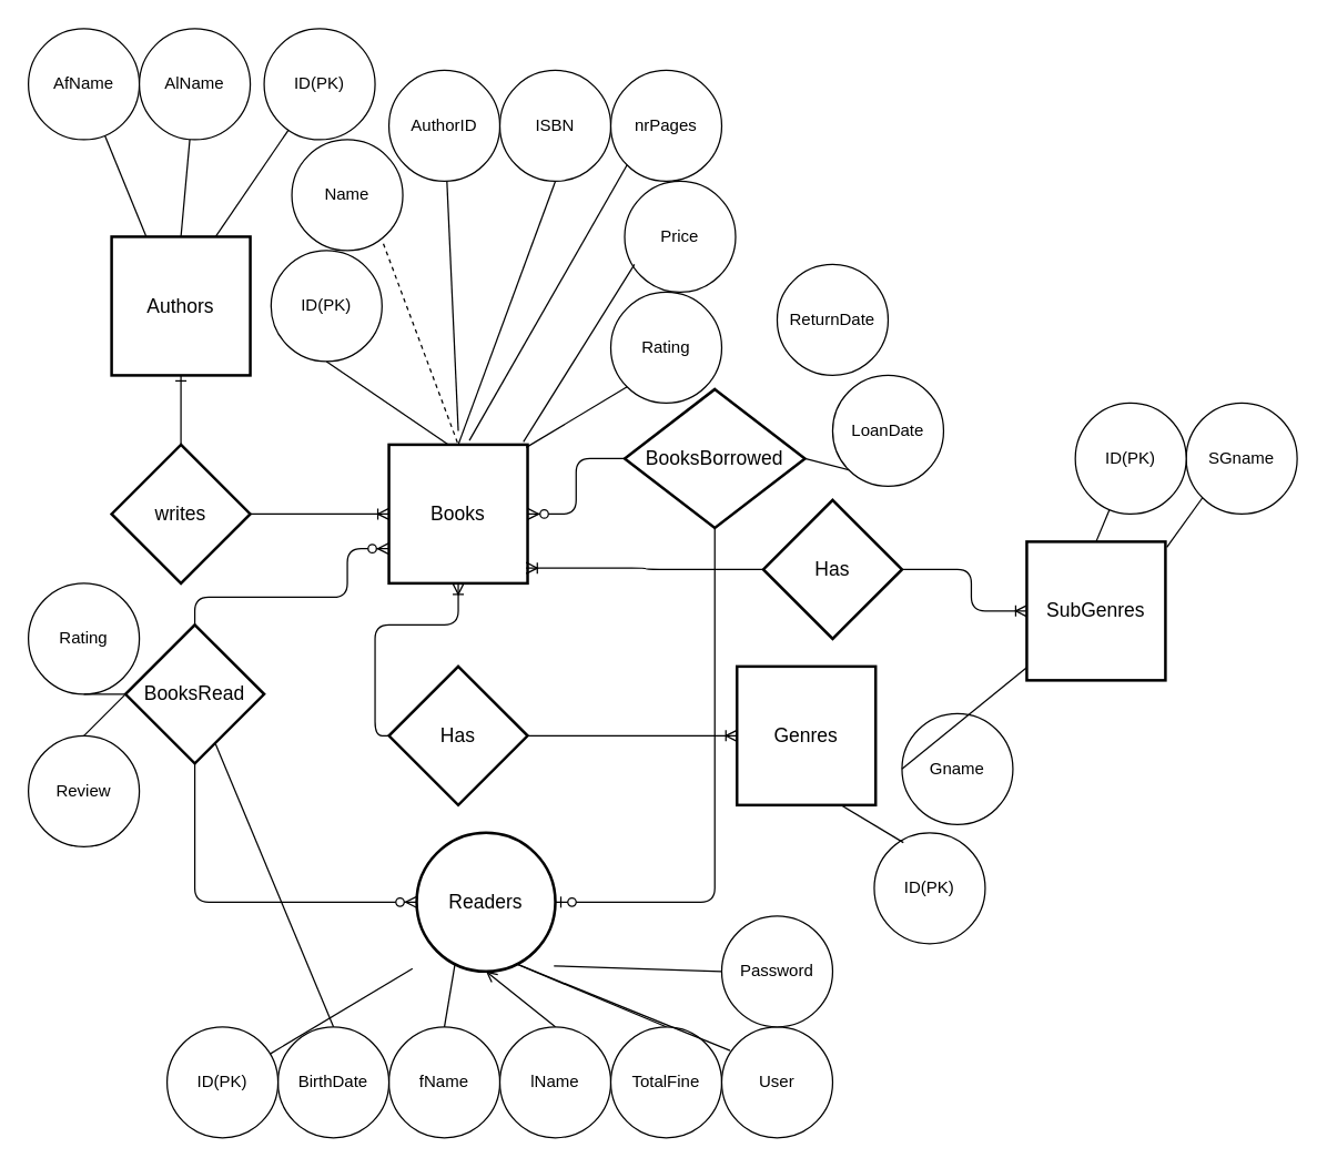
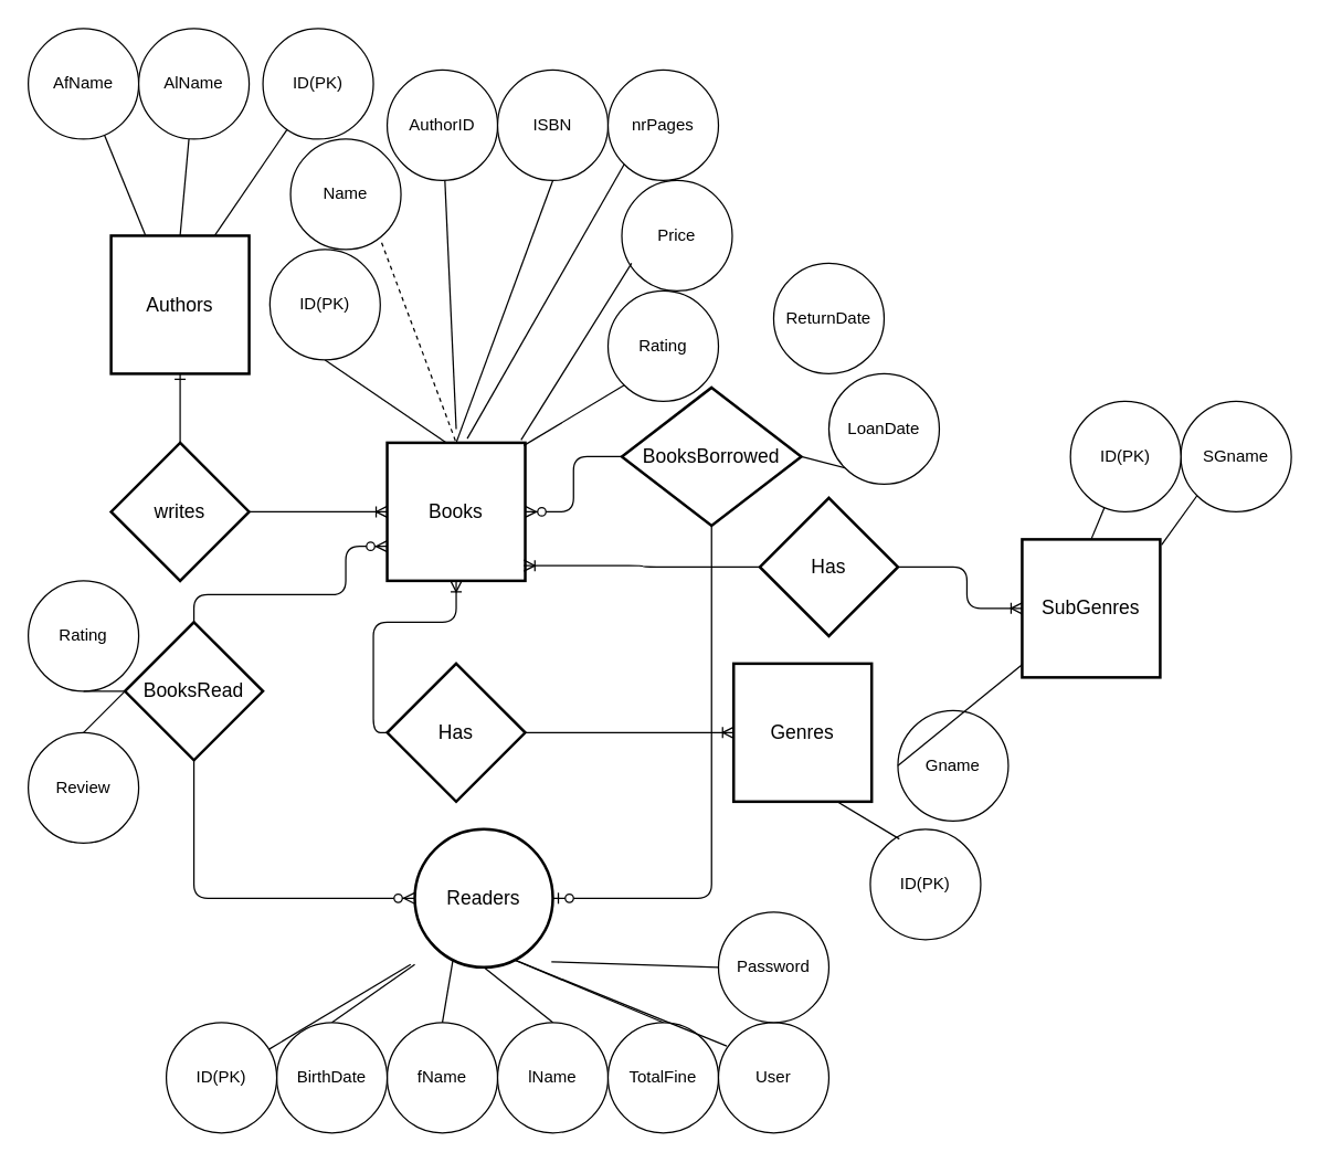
  <mxCell id="0" />
  <mxCell id="1" parent="0" />
  <mxCell id="2" value="SubGenres" style="strokeWidth=2;whiteSpace=wrap;html=1;align=center;fontSize=14;" parent="1" vertex="1"><mxGeometry x="740" y="390" width="100" height="100" as="geometry" /></mxCell>
  <mxCell id="3" value="Genres" style="strokeWidth=2;whiteSpace=wrap;html=1;align=center;fontSize=14;" parent="1" vertex="1"><mxGeometry x="531" y="480" width="100" height="100" as="geometry" /></mxCell>
  <mxCell id="4" value="Authors" style="strokeWidth=2;whiteSpace=wrap;html=1;align=center;fontSize=14;" parent="1" vertex="1"><mxGeometry x="80" y="170" width="100" height="100" as="geometry" /></mxCell>
  <mxCell id="5" value="Books" style="strokeWidth=2;whiteSpace=wrap;html=1;align=center;fontSize=14;" parent="1" vertex="1"><mxGeometry x="280" y="320" width="100" height="100" as="geometry" /></mxCell>
  <mxCell id="6" value="Readers" style="ellipse;strokeWidth=2;whiteSpace=wrap;html=1;align=center;fontSize=14;" parent="1" vertex="1"><mxGeometry x="300" y="600" width="100" height="100" as="geometry" /></mxCell>
  <mxCell id="7" value="AfName" style="ellipse;whiteSpace=wrap;html=1;aspect=fixed;" parent="1" vertex="1"><mxGeometry y="20" width="80" height="80" as="geometry" x="20" /></mxCell>
  <mxCell id="8" value="AlName" style="ellipse;whiteSpace=wrap;html=1;aspect=fixed;" parent="1" vertex="1"><mxGeometry x="100" y="20" width="80" height="80" as="geometry" /></mxCell>
  <mxCell id="9" value="" style="endArrow=none;html=1;entryX=0.25;entryY=0;entryDx=0;entryDy=0;" parent="1" source="7" target="4" edge="1"><mxGeometry width="50" height="50" relative="1" as="geometry"><mxPoint x="40" y="690" as="sourcePoint" /><mxPoint x="90" y="640" as="targetPoint" /></mxGeometry></mxCell>
  <mxCell id="10" value="" style="endArrow=none;html=1;entryX=0.5;entryY=0;entryDx=0;entryDy=0;" parent="1" source="8" target="4" edge="1"><mxGeometry width="50" height="50" relative="1" as="geometry"><mxPoint x="98.865" y="109.005" as="sourcePoint" /><mxPoint x="115" y="180" as="targetPoint" /></mxGeometry></mxCell>
  <mxCell id="11" value="writes" style="shape=rhombus;strokeWidth=2;fontSize=17;perimeter=rhombusPerimeter;whiteSpace=wrap;html=1;align=center;fontSize=14;" parent="1" vertex="1"><mxGeometry x="80" y="320" width="100" height="100" as="geometry" /></mxCell>
  <mxCell id="12" value="BooksRead" style="shape=rhombus;strokeWidth=2;fontSize=17;perimeter=rhombusPerimeter;whiteSpace=wrap;html=1;align=center;fontSize=14;" parent="1" vertex="1"><mxGeometry x="90" y="450" width="100" height="100" as="geometry" /></mxCell>
  <mxCell id="13" value="Has" style="shape=rhombus;strokeWidth=2;fontSize=17;perimeter=rhombusPerimeter;whiteSpace=wrap;html=1;align=center;fontSize=14;" parent="1" vertex="1"><mxGeometry x="280" y="480" width="100" height="100" as="geometry" /></mxCell>
  <mxCell id="14" value="Has&lt;br&gt;" style="shape=rhombus;strokeWidth=2;fontSize=17;perimeter=rhombusPerimeter;whiteSpace=wrap;html=1;align=center;fontSize=14;" parent="1" vertex="1"><mxGeometry x="550" y="360" width="100" height="100" as="geometry" /></mxCell>
  <mxCell id="15" value="Gname" style="ellipse;whiteSpace=wrap;html=1;aspect=fixed;" parent="1" vertex="1"><mxGeometry x="650" y="514" width="80" height="80" as="geometry" /></mxCell>
  <mxCell id="16" value="SGname" style="ellipse;whiteSpace=wrap;html=1;aspect=fixed;" parent="1" vertex="1"><mxGeometry x="855" y="290" width="80" height="80" as="geometry" /></mxCell>
  <mxCell id="17" value="" style="endArrow=none;html=1;entryX=1.01;entryY=0.04;entryDx=0;entryDy=0;exitX=0;exitY=1;exitDx=0;exitDy=0;entryPerimeter=0;" parent="1" source="16" target="2" edge="1"><mxGeometry width="50" height="50" relative="1" as="geometry"><mxPoint x="166.33" y="107.592" as="sourcePoint" /><mxPoint x="140" y="180" as="targetPoint" /></mxGeometry></mxCell>
  <mxCell id="18" value="" style="endArrow=none;html=1;exitX=0;exitY=0.5;exitDx=0;exitDy=0;" parent="1" source="15" target="2" edge="1"><mxGeometry width="50" height="50" relative="1" as="geometry"><mxPoint x="476.33" y="287.592" as="sourcePoint" /><mxPoint x="450" y="360" as="targetPoint" /></mxGeometry></mxCell>
  <mxCell id="19" value="Rating" style="ellipse;whiteSpace=wrap;html=1;aspect=fixed;" parent="1" vertex="1"><mxGeometry y="420" width="80" height="80" as="geometry" x="20" /></mxCell>
  <mxCell id="20" value="Review" style="ellipse;whiteSpace=wrap;html=1;aspect=fixed;" parent="1" vertex="1"><mxGeometry y="530" width="80" height="80" as="geometry" x="20" /></mxCell>
  <mxCell id="21" value="" style="endArrow=none;html=1;entryX=0;entryY=0.5;entryDx=0;entryDy=0;exitX=0.5;exitY=1;exitDx=0;exitDy=0;" parent="1" source="19" target="12" edge="1"><mxGeometry width="50" height="50" relative="1" as="geometry"><mxPoint x="140" y="210" as="sourcePoint" /><mxPoint x="140" y="260" as="targetPoint" /></mxGeometry></mxCell>
  <mxCell id="22" value="" style="endArrow=none;html=1;entryX=0.5;entryY=0;entryDx=0;entryDy=0;exitX=0;exitY=0.5;exitDx=0;exitDy=0;" parent="1" source="12" target="20" edge="1"><mxGeometry width="50" height="50" relative="1" as="geometry"><mxPoint x="95" y="570" as="sourcePoint" /><mxPoint x="150" y="550" as="targetPoint" /></mxGeometry></mxCell>
  <mxCell id="23" value="" style="edgeStyle=orthogonalEdgeStyle;fontSize=12;html=1;endArrow=ERzeroToMany;endFill=1;entryX=0;entryY=0.5;entryDx=0;entryDy=0;exitX=0.5;exitY=1;exitDx=0;exitDy=0;" parent="1" source="12" target="6" edge="1"><mxGeometry width="100" height="100" relative="1" as="geometry"><mxPoint x="540" y="460" as="sourcePoint" /><mxPoint x="399" y="313" as="targetPoint" /></mxGeometry></mxCell>
  <mxCell id="24" value="" style="edgeStyle=orthogonalEdgeStyle;fontSize=12;html=1;endArrow=ERzeroToMany;endFill=1;entryX=0;entryY=0.75;entryDx=0;entryDy=0;exitX=0.5;exitY=0;exitDx=0;exitDy=0;" parent="1" source="12" target="5" edge="1"><mxGeometry width="100" height="100" relative="1" as="geometry"><mxPoint x="550" y="540" as="sourcePoint" /><mxPoint x="409" y="393" as="targetPoint" /><Array as="points"><mxPoint x="140" y="430" /><mxPoint x="250" y="430" /><mxPoint x="250" y="395" /></Array></mxGeometry></mxCell>
  <mxCell id="25" value="" style="edgeStyle=entityRelationEdgeStyle;fontSize=12;html=1;endArrow=ERoneToMany;entryX=0;entryY=0.5;entryDx=0;entryDy=0;exitX=1;exitY=0.5;exitDx=0;exitDy=0;" parent="1" source="11" target="5" edge="1"><mxGeometry width="100" height="100" relative="1" as="geometry"><mxPoint x="210" y="530" as="sourcePoint" /><mxPoint x="310" y="430" as="targetPoint" /></mxGeometry></mxCell>
  <mxCell id="26" value="" style="edgeStyle=orthogonalEdgeStyle;fontSize=12;html=1;endArrow=ERone;endFill=1;entryX=0.5;entryY=1;entryDx=0;entryDy=0;exitX=0.5;exitY=0;exitDx=0;exitDy=0;" parent="1" source="11" target="4" edge="1"><mxGeometry width="100" height="100" relative="1" as="geometry"><mxPoint x="70" y="500" as="sourcePoint" /><mxPoint x="170" y="400" as="targetPoint" /></mxGeometry></mxCell>
  <mxCell id="27" value="" style="edgeStyle=orthogonalEdgeStyle;fontSize=12;html=1;endArrow=ERoneToMany;entryX=0;entryY=0.5;entryDx=0;entryDy=0;exitX=1;exitY=0.5;exitDx=0;exitDy=0;" parent="1" source="13" target="3" edge="1"><mxGeometry width="100" height="100" relative="1" as="geometry"><mxPoint x="490" y="550" as="sourcePoint" /><mxPoint x="590" y="550" as="targetPoint" /><Array as="points"><mxPoint x="520" y="530" /><mxPoint x="520" y="530" /></Array></mxGeometry></mxCell>
  <mxCell id="28" value="" style="edgeStyle=orthogonalEdgeStyle;fontSize=12;html=1;endArrow=ERoneToMany;entryX=0.5;entryY=1;entryDx=0;entryDy=0;exitX=0;exitY=0.5;exitDx=0;exitDy=0;" parent="1" source="13" target="5" edge="1"><mxGeometry width="100" height="100" relative="1" as="geometry"><mxPoint x="400" y="290" as="sourcePoint" /><mxPoint x="340" y="160" as="targetPoint" /></mxGeometry></mxCell>
  <mxCell id="29" value="" style="edgeStyle=orthogonalEdgeStyle;fontSize=12;html=1;endArrow=ERoneToMany;entryX=0;entryY=0.5;entryDx=0;entryDy=0;exitX=1;exitY=0.5;exitDx=0;exitDy=0;" parent="1" source="14" target="2" edge="1"><mxGeometry width="100" height="100" relative="1" as="geometry"><mxPoint x="340" y="200" as="sourcePoint" /><mxPoint x="340" y="160" as="targetPoint" /><Array as="points"><mxPoint x="700" y="410" /><mxPoint x="700" y="440" /></Array></mxGeometry></mxCell>
  <mxCell id="30" value="" style="edgeStyle=orthogonalEdgeStyle;fontSize=12;html=1;endArrow=ERoneToMany;entryX=0.99;entryY=0.89;entryDx=0;entryDy=0;entryPerimeter=0;exitX=0;exitY=0.5;exitDx=0;exitDy=0;" parent="1" source="14" target="5" edge="1"><mxGeometry width="100" height="100" relative="1" as="geometry"><mxPoint x="540" y="440" as="sourcePoint" /><mxPoint x="540" y="160" as="targetPoint" /></mxGeometry></mxCell>
  <mxCell id="31" value="fName" style="ellipse;whiteSpace=wrap;html=1;aspect=fixed;" parent="1" vertex="1"><mxGeometry x="280" y="740" width="80" height="80" as="geometry" /></mxCell>
  <mxCell id="32" value="lName" style="ellipse;whiteSpace=wrap;html=1;aspect=fixed;" parent="1" vertex="1"><mxGeometry x="360" y="740" width="80" height="80" as="geometry" /></mxCell>
  <mxCell id="33" value="BirthDate" style="ellipse;whiteSpace=wrap;html=1;aspect=fixed;" parent="1" vertex="1"><mxGeometry x="200" y="740" width="80" height="80" as="geometry" /></mxCell>
  <mxCell id="34" value="TotalFine" style="ellipse;whiteSpace=wrap;html=1;aspect=fixed;" parent="1" vertex="1"><mxGeometry x="440" y="740" width="80" height="80" as="geometry" /></mxCell>
  <mxCell id="35" value="User" style="ellipse;whiteSpace=wrap;html=1;aspect=fixed;" parent="1" vertex="1"><mxGeometry x="520" y="740" width="80" height="80" as="geometry" /></mxCell>
  <mxCell id="36" value="Password" style="ellipse;whiteSpace=wrap;html=1;aspect=fixed;" parent="1" vertex="1"><mxGeometry x="520" y="660" width="80" height="80" as="geometry" /></mxCell>
- <mxCell id="37" value="" style="endArrow=none;html=1;exitX=0.5;exitY=0;exitDx=0;exitDy=0;" parent="1" source="33" target="12" edge="1"><mxGeometry width="50" height="50" relative="1" as="geometry"><mxPoint x="115" y="726" as="sourcePoint" /><mxPoint x="170" y="716" as="targetPoint" /></mxGeometry></mxCell>
+ <mxCell id="37" value="" style="endArrow=none;html=1;entryX=0;entryY=0.98;entryDx=0;entryDy=0;exitX=0.5;exitY=0;exitDx=0;exitDy=0;entryPerimeter=0;" parent="1" source="33" target="6" edge="1"><mxGeometry width="50" height="50" relative="1" as="geometry"><mxPoint x="115" y="726" as="sourcePoint" /><mxPoint x="170" y="716" as="targetPoint" /></mxGeometry></mxCell>
  <mxCell id="38" value="" style="endArrow=none;html=1;entryX=0.25;entryY=1;entryDx=0;entryDy=0;exitX=0.5;exitY=0;exitDx=0;exitDy=0;" parent="1" source="31" target="6" edge="1"><mxGeometry width="50" height="50" relative="1" as="geometry"><mxPoint x="267" y="812" as="sourcePoint" /><mxPoint x="310" y="708" as="targetPoint" /></mxGeometry></mxCell>
- <mxCell id="39" value="" style="endArrow=open;html=1;entryX=0.5;entryY=1;entryDx=0;entryDy=0;exitX=0.5;exitY=0;exitDx=0;exitDy=0;" parent="1" source="32" target="6" edge="1"><mxGeometry width="50" height="50" relative="1" as="geometry"><mxPoint x="277" y="822" as="sourcePoint" /><mxPoint x="320" y="718" as="targetPoint" /></mxGeometry></mxCell>
+ <mxCell id="39" value="" style="endArrow=none;html=1;entryX=0.5;entryY=1;entryDx=0;entryDy=0;exitX=0.5;exitY=0;exitDx=0;exitDy=0;" parent="1" source="32" target="6" edge="1"><mxGeometry width="50" height="50" relative="1" as="geometry"><mxPoint x="277" y="822" as="sourcePoint" /><mxPoint x="320" y="718" as="targetPoint" /></mxGeometry></mxCell>
  <mxCell id="40" value="" style="endArrow=none;html=1;entryX=0.99;entryY=0.96;entryDx=0;entryDy=0;exitX=0;exitY=0.5;exitDx=0;exitDy=0;entryPerimeter=0;" parent="1" source="36" target="6" edge="1"><mxGeometry width="50" height="50" relative="1" as="geometry"><mxPoint x="287" y="832" as="sourcePoint" /><mxPoint x="330" y="728" as="targetPoint" /></mxGeometry></mxCell>
  <mxCell id="41" value="" style="endArrow=none;html=1;entryX=0.75;entryY=1;entryDx=0;entryDy=0;exitX=0.075;exitY=0.213;exitDx=0;exitDy=0;exitPerimeter=0;" parent="1" source="35" target="6" edge="1"><mxGeometry width="50" height="50" relative="1" as="geometry"><mxPoint x="297" y="842" as="sourcePoint" /><mxPoint x="340" y="738" as="targetPoint" /></mxGeometry></mxCell>
  <mxCell id="42" value="" style="endArrow=none;html=1;exitX=0.5;exitY=0;exitDx=0;exitDy=0;entryX=0.75;entryY=1;entryDx=0;entryDy=0;" parent="1" source="34" target="6" edge="1"><mxGeometry width="50" height="50" relative="1" as="geometry"><mxPoint x="307" y="852" as="sourcePoint" /><mxPoint x="380" y="706" as="targetPoint" /></mxGeometry></mxCell>
  <mxCell id="43" value="Name" style="ellipse;whiteSpace=wrap;html=1;aspect=fixed;" parent="1" vertex="1"><mxGeometry x="210" y="100" width="80" height="80" as="geometry" /></mxCell>
  <mxCell id="44" value="ReturnDate" style="ellipse;whiteSpace=wrap;html=1;aspect=fixed;" parent="1" vertex="1"><mxGeometry x="560" y="190" width="80" height="80" as="geometry" /></mxCell>
  <mxCell id="45" value="ID(PK)" style="ellipse;whiteSpace=wrap;html=1;aspect=fixed;" parent="1" vertex="1"><mxGeometry x="195" y="180" width="80" height="80" as="geometry" /></mxCell>
  <mxCell id="46" value="Price" style="ellipse;whiteSpace=wrap;html=1;aspect=fixed;" parent="1" vertex="1"><mxGeometry x="450" y="130" width="80" height="80" as="geometry" /></mxCell>
  <mxCell id="47" value="Rating" style="ellipse;whiteSpace=wrap;html=1;aspect=fixed;" parent="1" vertex="1"><mxGeometry x="440" y="210" width="80" height="80" as="geometry" /></mxCell>
  <mxCell id="48" value="" style="endArrow=none;html=1;entryX=0.43;entryY=0;entryDx=0;entryDy=0;exitX=0.5;exitY=1;exitDx=0;exitDy=0;entryPerimeter=0;" parent="1" source="45" target="5" edge="1"><mxGeometry width="50" height="50" relative="1" as="geometry"><mxPoint x="185" y="40" as="sourcePoint" /><mxPoint x="370" y="12" as="targetPoint" /></mxGeometry></mxCell>
  <mxCell id="49" value="" style="endArrow=none;html=1;entryX=0.5;entryY=0;entryDx=0;entryDy=0;exitX=0.825;exitY=0.938;exitDx=0;exitDy=0;exitPerimeter=0;dashed=1;" parent="1" source="43" target="5" edge="1"><mxGeometry width="50" height="50" relative="1" as="geometry"><mxPoint x="337" y="126" as="sourcePoint" /><mxPoint x="395" y="14" as="targetPoint" /></mxGeometry></mxCell>
  <mxCell id="50" value="" style="endArrow=none;html=1;entryX=0.99;entryY=0.02;entryDx=0;entryDy=0;exitX=0;exitY=1;exitDx=0;exitDy=0;entryPerimeter=0;" parent="1" source="47" target="5" edge="1"><mxGeometry width="50" height="50" relative="1" as="geometry"><mxPoint x="357" y="146" as="sourcePoint" /><mxPoint x="469" y="10" as="targetPoint" /></mxGeometry></mxCell>
  <mxCell id="51" value="" style="endArrow=none;html=1;entryX=0.97;entryY=-0.02;entryDx=0;entryDy=0;exitX=0.088;exitY=0.75;exitDx=0;exitDy=0;exitPerimeter=0;entryPerimeter=0;" parent="1" source="46" target="5" edge="1"><mxGeometry width="50" height="50" relative="1" as="geometry"><mxPoint x="367" y="156" as="sourcePoint" /><mxPoint x="445" y="14" as="targetPoint" /></mxGeometry></mxCell>
  <mxCell id="52" value="ID(PK)" style="ellipse;whiteSpace=wrap;html=1;aspect=fixed;" parent="1" vertex="1"><mxGeometry x="190" y="20" width="80" height="80" as="geometry" /></mxCell>
  <mxCell id="53" value="" style="endArrow=none;html=1;entryX=0.75;entryY=0;entryDx=0;entryDy=0;" parent="1" source="52" target="4" edge="1"><mxGeometry width="50" height="50" relative="1" as="geometry"><mxPoint x="146.379" y="109.836" as="sourcePoint" /><mxPoint x="140" y="180" as="targetPoint" /></mxGeometry></mxCell>
  <mxCell id="54" value="AuthorID" style="ellipse;whiteSpace=wrap;html=1;aspect=fixed;" parent="1" vertex="1"><mxGeometry x="280" y="50" width="80" height="80" as="geometry" /></mxCell>
  <mxCell id="55" value="ISBN" style="ellipse;whiteSpace=wrap;html=1;aspect=fixed;" parent="1" vertex="1"><mxGeometry x="360" y="50" width="80" height="80" as="geometry" /></mxCell>
  <mxCell id="56" value="nrPages" style="ellipse;whiteSpace=wrap;html=1;aspect=fixed;" parent="1" vertex="1"><mxGeometry x="440" y="50" width="80" height="80" as="geometry" /></mxCell>
  <mxCell id="57" value="" style="endArrow=none;html=1;" parent="1" source="54" edge="1"><mxGeometry width="50" height="50" relative="1" as="geometry"><mxPoint x="296" y="185" as="sourcePoint" /><mxPoint x="330" y="310" as="targetPoint" /></mxGeometry></mxCell>
  <mxCell id="58" value="" style="endArrow=none;html=1;entryX=0.5;entryY=0;entryDx=0;entryDy=0;exitX=0.5;exitY=1;exitDx=0;exitDy=0;" parent="1" source="55" target="5" edge="1"><mxGeometry width="50" height="50" relative="1" as="geometry"><mxPoint x="306" y="195" as="sourcePoint" /><mxPoint x="350" y="340" as="targetPoint" /></mxGeometry></mxCell>
  <mxCell id="59" value="" style="endArrow=none;html=1;entryX=0.58;entryY=-0.03;entryDx=0;entryDy=0;exitX=0;exitY=1;exitDx=0;exitDy=0;entryPerimeter=0;" parent="1" source="56" target="5" edge="1"><mxGeometry width="50" height="50" relative="1" as="geometry"><mxPoint x="316" y="205" as="sourcePoint" /><mxPoint x="360" y="350" as="targetPoint" /></mxGeometry></mxCell>
  <mxCell id="60" value="LoanDate" style="ellipse;whiteSpace=wrap;html=1;aspect=fixed;" parent="1" vertex="1"><mxGeometry x="600" y="270" width="80" height="80" as="geometry" /></mxCell>
  <mxCell id="61" value="ID(PK)" style="ellipse;whiteSpace=wrap;html=1;aspect=fixed;" parent="1" vertex="1"><mxGeometry x="120" y="740" width="80" height="80" as="geometry" /></mxCell>
  <mxCell id="62" value="" style="endArrow=none;html=1;entryX=-0.03;entryY=0.98;entryDx=0;entryDy=0;entryPerimeter=0;" parent="1" source="61" target="6" edge="1"><mxGeometry width="50" height="50" relative="1" as="geometry"><mxPoint x="63.879" y="829.836" as="sourcePoint" /><mxPoint x="72.5" y="890" as="targetPoint" /></mxGeometry></mxCell>
  <mxCell id="63" value="ID(PK)" style="ellipse;whiteSpace=wrap;html=1;aspect=fixed;" parent="1" vertex="1"><mxGeometry x="775" y="290" width="80" height="80" as="geometry" /></mxCell>
  <mxCell id="64" value="" style="endArrow=none;html=1;entryX=0.5;entryY=0;entryDx=0;entryDy=0;" parent="1" source="63" target="2" edge="1"><mxGeometry width="50" height="50" relative="1" as="geometry"><mxPoint x="731.379" y="379.836" as="sourcePoint" /><mxPoint x="740" y="440" as="targetPoint" /></mxGeometry></mxCell>
  <mxCell id="65" value="ID(PK)" style="ellipse;whiteSpace=wrap;html=1;aspect=fixed;" parent="1" vertex="1"><mxGeometry x="630" y="600" width="80" height="80" as="geometry" /></mxCell>
  <mxCell id="66" value="" style="endArrow=none;html=1;entryX=0.263;entryY=0.088;entryDx=0;entryDy=0;exitX=0.75;exitY=1;exitDx=0;exitDy=0;entryPerimeter=0;" parent="1" source="3" target="65" edge="1"><mxGeometry width="50" height="50" relative="1" as="geometry"><mxPoint x="586.379" y="689.836" as="sourcePoint" /><mxPoint x="645" y="700" as="targetPoint" /></mxGeometry></mxCell>
  <mxCell id="67" value="BooksBorrowed" style="shape=rhombus;strokeWidth=2;fontSize=17;perimeter=rhombusPerimeter;whiteSpace=wrap;html=1;align=center;fontSize=14;" vertex="1" parent="1"><mxGeometry x="450" y="280" width="130" height="100" as="geometry" /></mxCell>
  <mxCell id="68" value="" style="endArrow=none;html=1;exitX=0;exitY=1;exitDx=0;exitDy=0;entryX=1;entryY=0.5;entryDx=0;entryDy=0;" edge="1" parent="1" source="60" target="67"><mxGeometry width="50" height="50" relative="1" as="geometry"><mxPoint x="682" y="318" as="sourcePoint" /><mxPoint x="355" y="320" as="targetPoint" /></mxGeometry></mxCell>
  <mxCell id="69" value="" style="edgeStyle=orthogonalEdgeStyle;fontSize=12;html=1;endArrow=ERzeroToMany;endFill=1;entryX=1;entryY=0.5;entryDx=0;entryDy=0;exitX=0;exitY=0.5;exitDx=0;exitDy=0;" edge="1" parent="1" source="67" target="5"><mxGeometry width="100" height="100" relative="1" as="geometry"><mxPoint x="410" y="560" as="sourcePoint" /><mxPoint x="510" y="460" as="targetPoint" /></mxGeometry></mxCell>
  <mxCell id="70" value="" style="edgeStyle=orthogonalEdgeStyle;fontSize=12;html=1;endArrow=ERzeroToOne;endFill=1;exitX=0.5;exitY=1;exitDx=0;exitDy=0;entryX=1;entryY=0.5;entryDx=0;entryDy=0;" edge="1" parent="1" source="67" target="6"><mxGeometry width="100" height="100" relative="1" as="geometry"><mxPoint x="410" y="680" as="sourcePoint" /><mxPoint x="490" y="630" as="targetPoint" /></mxGeometry></mxCell>
